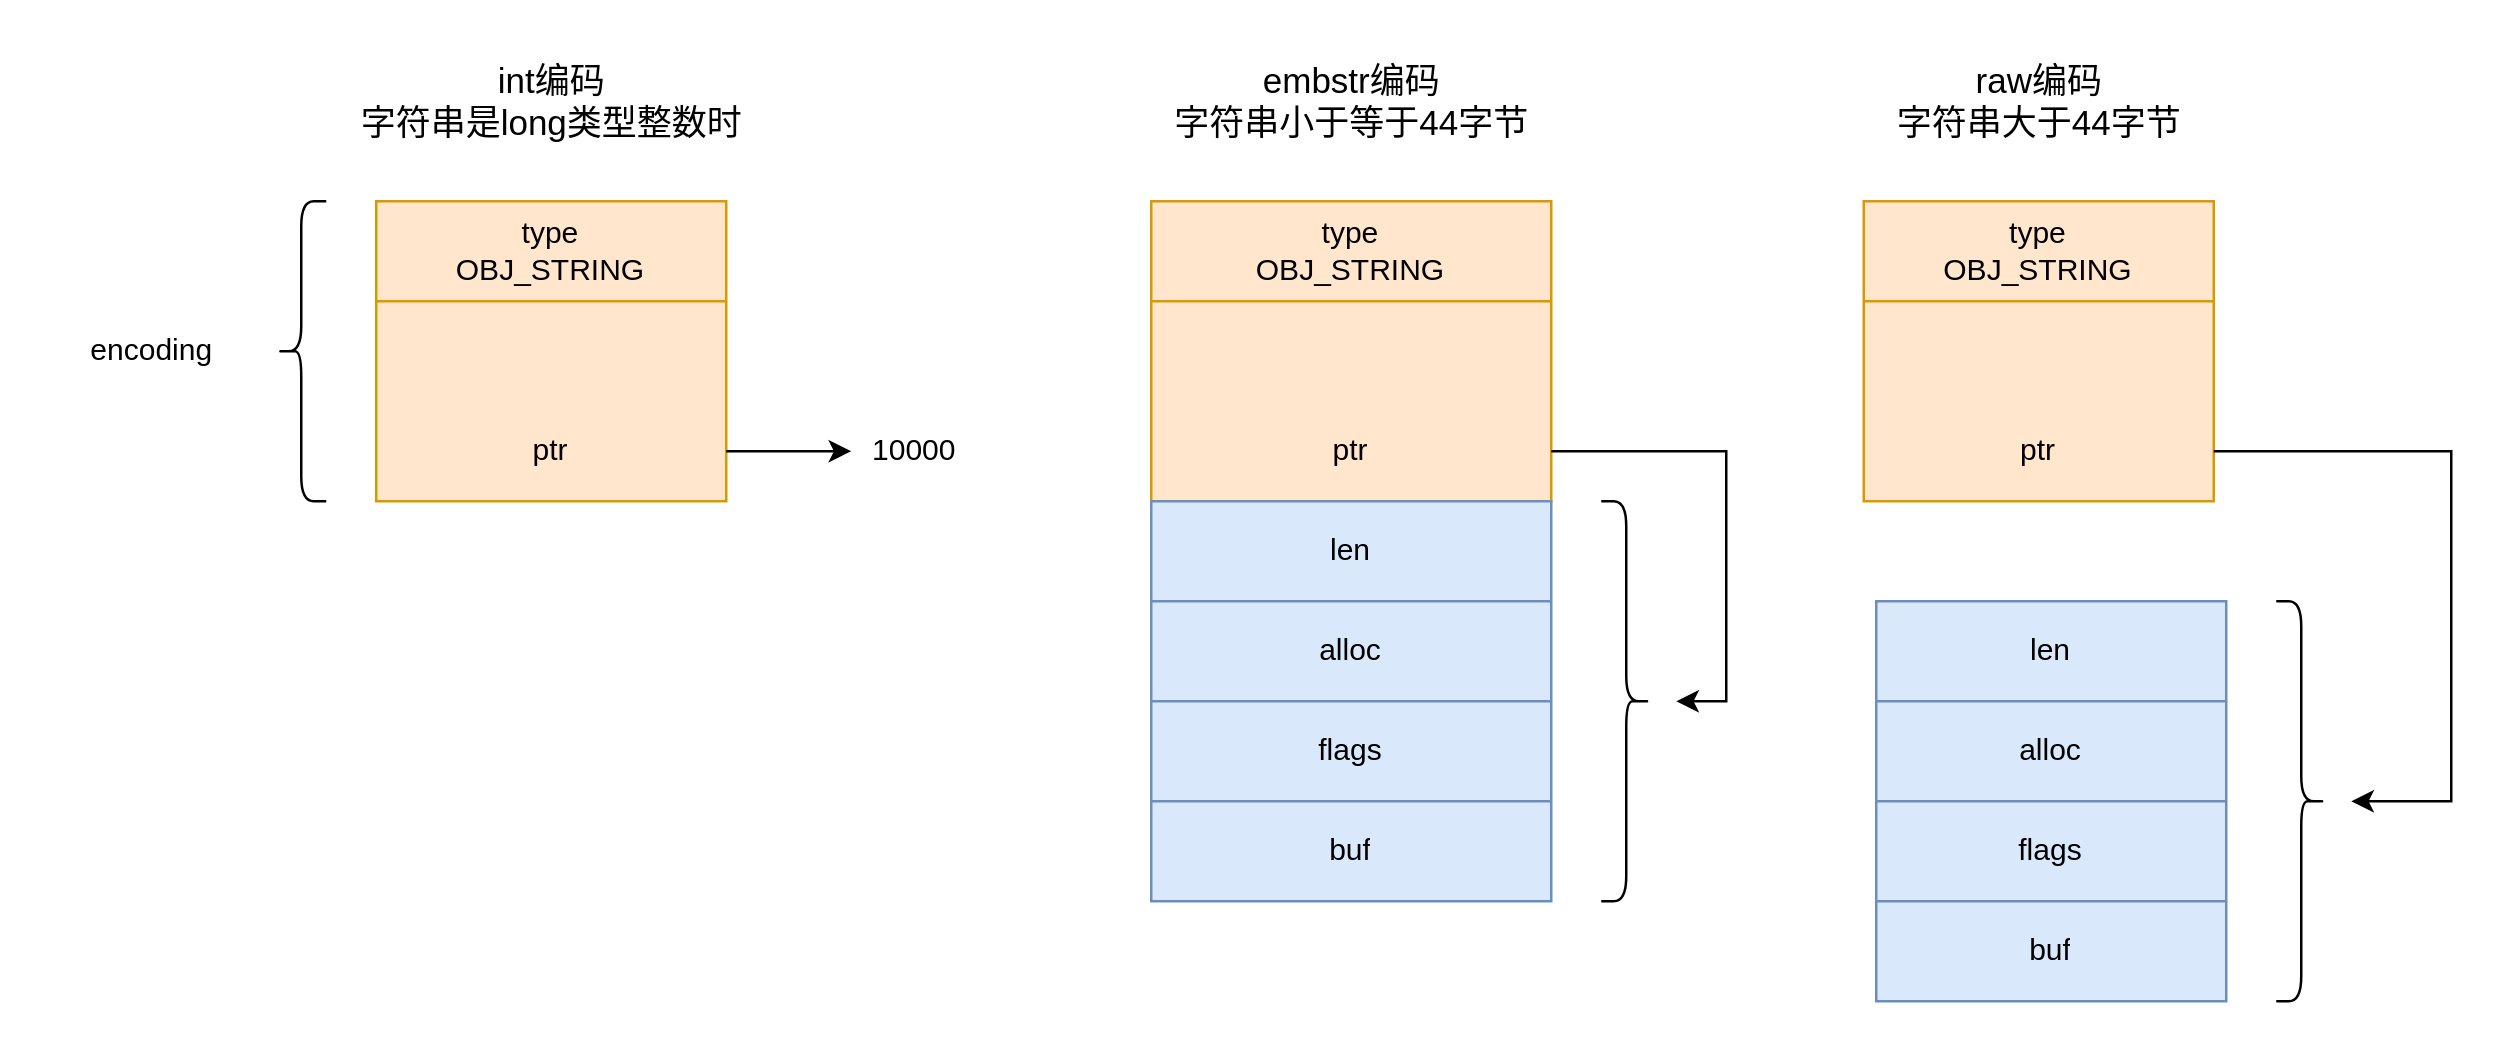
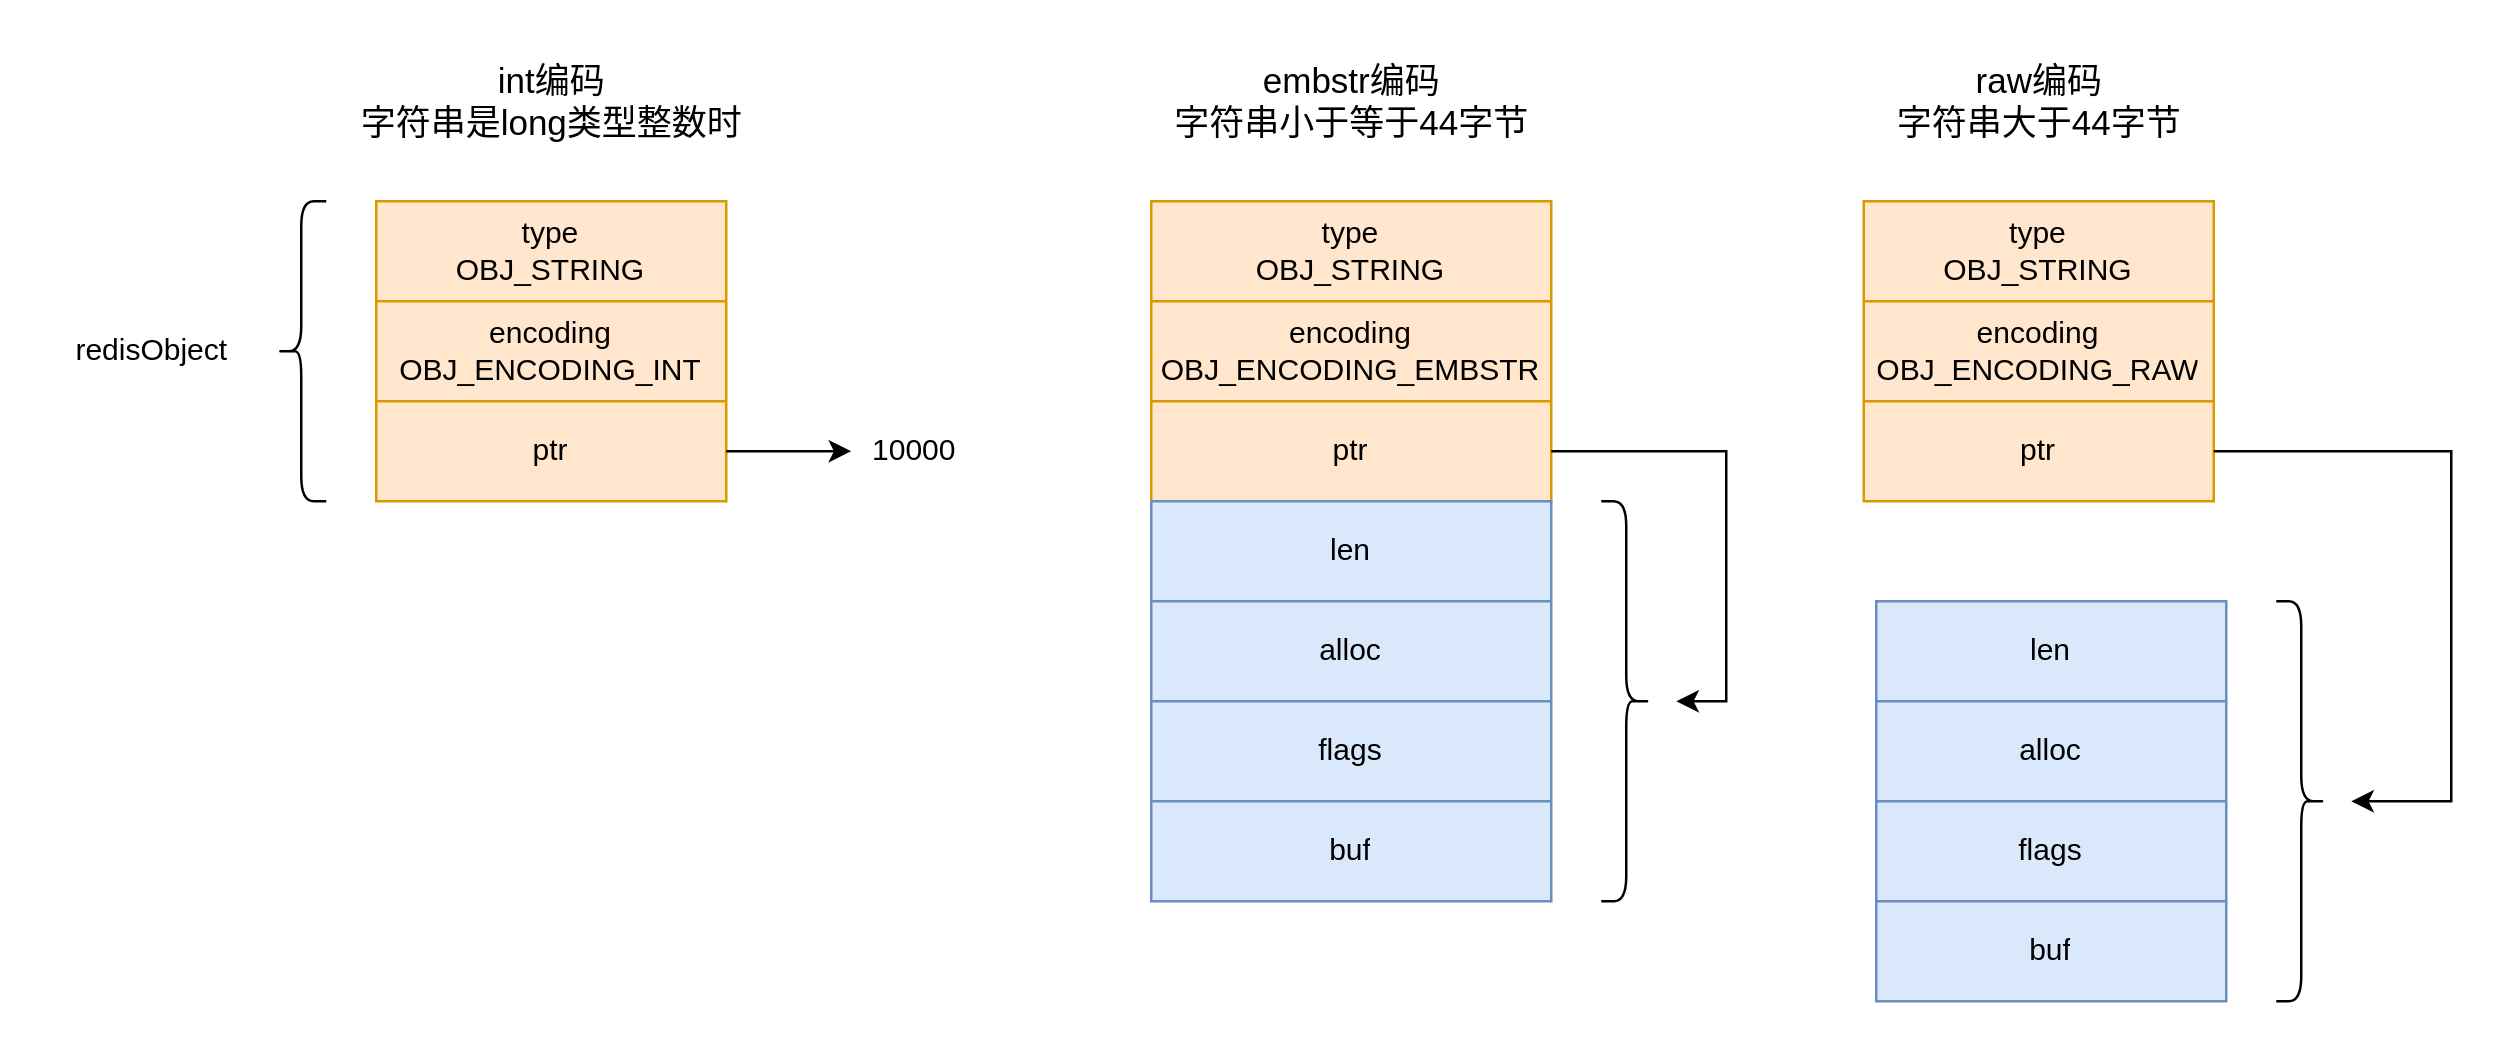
  <mxCell id="0" />
  <mxCell id="1" parent="0" />
  <mxCell id="2" value="" style="shape=table;html=1;whiteSpace=wrap;startSize=0;container=1;collapsible=0;childLayout=tableLayout;fillColor=#ffe6cc;strokeColor=#d79b00;" parent="1" vertex="1"><mxGeometry x="150" y="80" width="140" height="120" as="geometry" /></mxCell>
  <mxCell id="3" value="" style="shape=partialRectangle;html=1;whiteSpace=wrap;collapsible=0;dropTarget=0;pointerEvents=0;fillColor=none;top=0;left=0;bottom=0;right=0;points=[[0,0.5],[1,0.5]];portConstraint=eastwest;" parent="2" vertex="1"><mxGeometry width="140" height="40" as="geometry" /></mxCell>
  <mxCell id="4" value="type&lt;br&gt;OBJ_STRING" style="shape=partialRectangle;html=1;whiteSpace=wrap;connectable=0;fillColor=none;top=0;left=0;bottom=0;right=0;overflow=hidden;pointerEvents=1;" parent="3" vertex="1"><mxGeometry width="140" height="40" as="geometry"><mxRectangle width="140" height="40" as="alternateBounds" /></mxGeometry></mxCell>
  <mxCell id="5" value="" style="shape=partialRectangle;html=1;whiteSpace=wrap;collapsible=0;dropTarget=0;pointerEvents=0;fillColor=none;top=0;left=0;bottom=0;right=0;points=[[0,0.5],[1,0.5]];portConstraint=eastwest;" parent="2" vertex="1"><mxGeometry y="40" width="140" height="40" as="geometry" /></mxCell>
+ <mxCell id="6" value="encoding&lt;br&gt;OBJ_ENCODING_INT" style="shape=partialRectangle;html=1;whiteSpace=wrap;connectable=0;fillColor=none;top=0;left=0;bottom=0;right=0;overflow=hidden;pointerEvents=1;" parent="5" vertex="1"><mxGeometry width="140" height="40" as="geometry"><mxRectangle width="140" height="40" as="alternateBounds" /></mxGeometry></mxCell>
  <mxCell id="7" style="shape=partialRectangle;html=1;whiteSpace=wrap;collapsible=0;dropTarget=0;pointerEvents=0;fillColor=none;top=0;left=0;bottom=0;right=0;points=[[0,0.5],[1,0.5]];portConstraint=eastwest;" parent="2" vertex="1"><mxGeometry y="80" width="140" height="40" as="geometry" /></mxCell>
  <mxCell id="8" value="ptr" style="shape=partialRectangle;html=1;whiteSpace=wrap;connectable=0;fillColor=none;top=0;left=0;bottom=0;right=0;overflow=hidden;pointerEvents=1;" parent="7" vertex="1"><mxGeometry width="140" height="40" as="geometry"><mxRectangle width="140" height="40" as="alternateBounds" /></mxGeometry></mxCell>
  <mxCell id="9" value="" style="shape=table;html=1;whiteSpace=wrap;startSize=0;container=1;collapsible=0;childLayout=tableLayout;fillColor=#ffe6cc;strokeColor=#d79b00;" parent="1" vertex="1"><mxGeometry x="460" y="80" width="160" height="120" as="geometry" /></mxCell>
  <mxCell id="10" value="" style="shape=partialRectangle;html=1;whiteSpace=wrap;collapsible=0;dropTarget=0;pointerEvents=0;fillColor=none;top=0;left=0;bottom=0;right=0;points=[[0,0.5],[1,0.5]];portConstraint=eastwest;" parent="9" vertex="1"><mxGeometry width="160" height="40" as="geometry" /></mxCell>
  <mxCell id="11" value="type&lt;br&gt;OBJ_STRING" style="shape=partialRectangle;html=1;whiteSpace=wrap;connectable=0;fillColor=none;top=0;left=0;bottom=0;right=0;overflow=hidden;pointerEvents=1;" parent="10" vertex="1"><mxGeometry width="160" height="40" as="geometry"><mxRectangle width="160" height="40" as="alternateBounds" /></mxGeometry></mxCell>
  <mxCell id="12" value="" style="shape=partialRectangle;html=1;whiteSpace=wrap;collapsible=0;dropTarget=0;pointerEvents=0;fillColor=none;top=0;left=0;bottom=0;right=0;points=[[0,0.5],[1,0.5]];portConstraint=eastwest;" parent="9" vertex="1"><mxGeometry y="40" width="160" height="40" as="geometry" /></mxCell>
+ <mxCell id="13" value="encoding&lt;br&gt;OBJ_ENCODING_EMBSTR" style="shape=partialRectangle;html=1;whiteSpace=wrap;connectable=0;fillColor=none;top=0;left=0;bottom=0;right=0;overflow=hidden;pointerEvents=1;" parent="12" vertex="1"><mxGeometry width="160" height="40" as="geometry"><mxRectangle width="160" height="40" as="alternateBounds" /></mxGeometry></mxCell>
  <mxCell id="14" style="shape=partialRectangle;html=1;whiteSpace=wrap;collapsible=0;dropTarget=0;pointerEvents=0;fillColor=none;top=0;left=0;bottom=0;right=0;points=[[0,0.5],[1,0.5]];portConstraint=eastwest;" parent="9" vertex="1"><mxGeometry y="80" width="160" height="40" as="geometry" /></mxCell>
  <mxCell id="15" value="ptr" style="shape=partialRectangle;html=1;whiteSpace=wrap;connectable=0;fillColor=none;top=0;left=0;bottom=0;right=0;overflow=hidden;pointerEvents=1;" parent="14" vertex="1"><mxGeometry width="160" height="40" as="geometry"><mxRectangle width="160" height="40" as="alternateBounds" /></mxGeometry></mxCell>
  <mxCell id="16" value="" style="shape=table;html=1;whiteSpace=wrap;startSize=0;container=1;collapsible=0;childLayout=tableLayout;fillColor=#ffe6cc;strokeColor=#d79b00;" parent="1" vertex="1"><mxGeometry x="745" y="80" width="140" height="120" as="geometry" /></mxCell>
  <mxCell id="17" value="" style="shape=partialRectangle;html=1;whiteSpace=wrap;collapsible=0;dropTarget=0;pointerEvents=0;fillColor=none;top=0;left=0;bottom=0;right=0;points=[[0,0.5],[1,0.5]];portConstraint=eastwest;" parent="16" vertex="1"><mxGeometry width="140" height="40" as="geometry" /></mxCell>
  <mxCell id="18" value="type&lt;br&gt;OBJ_STRING" style="shape=partialRectangle;html=1;whiteSpace=wrap;connectable=0;fillColor=none;top=0;left=0;bottom=0;right=0;overflow=hidden;pointerEvents=1;" parent="17" vertex="1"><mxGeometry width="140" height="40" as="geometry"><mxRectangle width="140" height="40" as="alternateBounds" /></mxGeometry></mxCell>
  <mxCell id="19" value="" style="shape=partialRectangle;html=1;whiteSpace=wrap;collapsible=0;dropTarget=0;pointerEvents=0;fillColor=none;top=0;left=0;bottom=0;right=0;points=[[0,0.5],[1,0.5]];portConstraint=eastwest;" parent="16" vertex="1"><mxGeometry y="40" width="140" height="40" as="geometry" /></mxCell>
+ <mxCell id="20" value="encoding&lt;br&gt;OBJ_ENCODING_RAW" style="shape=partialRectangle;html=1;whiteSpace=wrap;connectable=0;fillColor=none;top=0;left=0;bottom=0;right=0;overflow=hidden;pointerEvents=1;" parent="19" vertex="1"><mxGeometry width="140" height="40" as="geometry"><mxRectangle width="140" height="40" as="alternateBounds" /></mxGeometry></mxCell>
  <mxCell id="21" style="shape=partialRectangle;html=1;whiteSpace=wrap;collapsible=0;dropTarget=0;pointerEvents=0;fillColor=none;top=0;left=0;bottom=0;right=0;points=[[0,0.5],[1,0.5]];portConstraint=eastwest;" parent="16" vertex="1"><mxGeometry y="80" width="140" height="40" as="geometry" /></mxCell>
  <mxCell id="22" value="ptr" style="shape=partialRectangle;html=1;whiteSpace=wrap;connectable=0;fillColor=none;top=0;left=0;bottom=0;right=0;overflow=hidden;pointerEvents=1;" parent="21" vertex="1"><mxGeometry width="140" height="40" as="geometry"><mxRectangle width="140" height="40" as="alternateBounds" /></mxGeometry></mxCell>
  <mxCell id="23" value="10000" style="text;html=1;align=center;verticalAlign=middle;resizable=0;points=[];autosize=1;strokeColor=none;fillColor=none;" parent="1" vertex="1"><mxGeometry x="340" y="170" width="50" height="20" as="geometry" /></mxCell>
  <mxCell id="24" value="" style="shape=curlyBracket;whiteSpace=wrap;html=1;rounded=1;flipH=1;" parent="1" vertex="1"><mxGeometry x="640" y="200" width="20" height="160" as="geometry" /></mxCell>
  <mxCell id="25" style="edgeStyle=orthogonalEdgeStyle;rounded=0;orthogonalLoop=1;jettySize=auto;html=1;exitX=1;exitY=0.5;exitDx=0;exitDy=0;" parent="1" source="14" edge="1"><mxGeometry relative="1" as="geometry"><mxPoint x="670" y="280" as="targetPoint" /><Array as="points"><mxPoint x="690" y="180" /><mxPoint x="690" y="280" /></Array></mxGeometry></mxCell>
  <mxCell id="26" value="" style="shape=table;html=1;whiteSpace=wrap;startSize=0;container=1;collapsible=0;childLayout=tableLayout;fillColor=#dae8fc;strokeColor=#6c8ebf;" parent="1" vertex="1"><mxGeometry x="750" y="240" width="140" height="160" as="geometry" /></mxCell>
  <mxCell id="27" value="" style="shape=partialRectangle;html=1;whiteSpace=wrap;collapsible=0;dropTarget=0;pointerEvents=0;fillColor=none;top=0;left=0;bottom=0;right=0;points=[[0,0.5],[1,0.5]];portConstraint=eastwest;" parent="26" vertex="1"><mxGeometry width="140" height="40" as="geometry" /></mxCell>
  <mxCell id="28" value="len" style="shape=partialRectangle;html=1;whiteSpace=wrap;connectable=0;fillColor=none;top=0;left=0;bottom=0;right=0;overflow=hidden;pointerEvents=1;" parent="27" vertex="1"><mxGeometry width="140" height="40" as="geometry"><mxRectangle width="140" height="40" as="alternateBounds" /></mxGeometry></mxCell>
  <mxCell id="29" value="" style="shape=partialRectangle;html=1;whiteSpace=wrap;collapsible=0;dropTarget=0;pointerEvents=0;fillColor=none;top=0;left=0;bottom=0;right=0;points=[[0,0.5],[1,0.5]];portConstraint=eastwest;" parent="26" vertex="1"><mxGeometry y="40" width="140" height="40" as="geometry" /></mxCell>
  <mxCell id="30" value="alloc" style="shape=partialRectangle;html=1;whiteSpace=wrap;connectable=0;fillColor=none;top=0;left=0;bottom=0;right=0;overflow=hidden;pointerEvents=1;" parent="29" vertex="1"><mxGeometry width="140" height="40" as="geometry"><mxRectangle width="140" height="40" as="alternateBounds" /></mxGeometry></mxCell>
  <mxCell id="31" value="" style="shape=partialRectangle;html=1;whiteSpace=wrap;collapsible=0;dropTarget=0;pointerEvents=0;fillColor=none;top=0;left=0;bottom=0;right=0;points=[[0,0.5],[1,0.5]];portConstraint=eastwest;" parent="26" vertex="1"><mxGeometry y="80" width="140" height="40" as="geometry" /></mxCell>
  <mxCell id="32" value="flags" style="shape=partialRectangle;html=1;whiteSpace=wrap;connectable=0;fillColor=none;top=0;left=0;bottom=0;right=0;overflow=hidden;pointerEvents=1;" parent="31" vertex="1"><mxGeometry width="140" height="40" as="geometry"><mxRectangle width="140" height="40" as="alternateBounds" /></mxGeometry></mxCell>
  <mxCell id="33" style="shape=partialRectangle;html=1;whiteSpace=wrap;collapsible=0;dropTarget=0;pointerEvents=0;fillColor=none;top=0;left=0;bottom=0;right=0;points=[[0,0.5],[1,0.5]];portConstraint=eastwest;" parent="26" vertex="1"><mxGeometry y="120" width="140" height="40" as="geometry" /></mxCell>
  <mxCell id="34" value="buf" style="shape=partialRectangle;html=1;whiteSpace=wrap;connectable=0;fillColor=none;top=0;left=0;bottom=0;right=0;overflow=hidden;pointerEvents=1;" parent="33" vertex="1"><mxGeometry width="140" height="40" as="geometry"><mxRectangle width="140" height="40" as="alternateBounds" /></mxGeometry></mxCell>
  <mxCell id="35" value="" style="shape=curlyBracket;whiteSpace=wrap;html=1;rounded=1;flipH=1;" parent="1" vertex="1"><mxGeometry x="910" y="240" width="20" height="160" as="geometry" /></mxCell>
  <mxCell id="36" style="edgeStyle=orthogonalEdgeStyle;rounded=0;orthogonalLoop=1;jettySize=auto;html=1;exitX=1;exitY=0.5;exitDx=0;exitDy=0;" parent="1" source="21" edge="1"><mxGeometry relative="1" as="geometry"><mxPoint x="940" y="320" as="targetPoint" /><Array as="points"><mxPoint x="980" y="180" /><mxPoint x="980" y="320" /></Array></mxGeometry></mxCell>
  <mxCell id="37" value="" style="shape=table;html=1;whiteSpace=wrap;startSize=0;container=1;collapsible=0;childLayout=tableLayout;fillColor=#dae8fc;strokeColor=#6c8ebf;" parent="1" vertex="1"><mxGeometry x="460" y="200" width="160" height="160" as="geometry" /></mxCell>
  <mxCell id="38" value="" style="shape=partialRectangle;html=1;whiteSpace=wrap;collapsible=0;dropTarget=0;pointerEvents=0;fillColor=none;top=0;left=0;bottom=0;right=0;points=[[0,0.5],[1,0.5]];portConstraint=eastwest;" parent="37" vertex="1"><mxGeometry width="160" height="40" as="geometry" /></mxCell>
  <mxCell id="39" value="len" style="shape=partialRectangle;html=1;whiteSpace=wrap;connectable=0;fillColor=none;top=0;left=0;bottom=0;right=0;overflow=hidden;pointerEvents=1;" parent="38" vertex="1"><mxGeometry width="160" height="40" as="geometry"><mxRectangle width="160" height="40" as="alternateBounds" /></mxGeometry></mxCell>
  <mxCell id="40" value="" style="shape=partialRectangle;html=1;whiteSpace=wrap;collapsible=0;dropTarget=0;pointerEvents=0;fillColor=none;top=0;left=0;bottom=0;right=0;points=[[0,0.5],[1,0.5]];portConstraint=eastwest;" parent="37" vertex="1"><mxGeometry y="40" width="160" height="40" as="geometry" /></mxCell>
  <mxCell id="41" value="alloc" style="shape=partialRectangle;html=1;whiteSpace=wrap;connectable=0;fillColor=none;top=0;left=0;bottom=0;right=0;overflow=hidden;pointerEvents=1;" parent="40" vertex="1"><mxGeometry width="160" height="40" as="geometry"><mxRectangle width="160" height="40" as="alternateBounds" /></mxGeometry></mxCell>
  <mxCell id="42" value="" style="shape=partialRectangle;html=1;whiteSpace=wrap;collapsible=0;dropTarget=0;pointerEvents=0;fillColor=none;top=0;left=0;bottom=0;right=0;points=[[0,0.5],[1,0.5]];portConstraint=eastwest;" parent="37" vertex="1"><mxGeometry y="80" width="160" height="40" as="geometry" /></mxCell>
  <mxCell id="43" value="flags" style="shape=partialRectangle;html=1;whiteSpace=wrap;connectable=0;fillColor=none;top=0;left=0;bottom=0;right=0;overflow=hidden;pointerEvents=1;" parent="42" vertex="1"><mxGeometry width="160" height="40" as="geometry"><mxRectangle width="160" height="40" as="alternateBounds" /></mxGeometry></mxCell>
  <mxCell id="44" style="shape=partialRectangle;html=1;whiteSpace=wrap;collapsible=0;dropTarget=0;pointerEvents=0;fillColor=none;top=0;left=0;bottom=0;right=0;points=[[0,0.5],[1,0.5]];portConstraint=eastwest;" parent="37" vertex="1"><mxGeometry y="120" width="160" height="40" as="geometry" /></mxCell>
  <mxCell id="45" value="buf" style="shape=partialRectangle;html=1;whiteSpace=wrap;connectable=0;fillColor=none;top=0;left=0;bottom=0;right=0;overflow=hidden;pointerEvents=1;" parent="44" vertex="1"><mxGeometry width="160" height="40" as="geometry"><mxRectangle width="160" height="40" as="alternateBounds" /></mxGeometry></mxCell>
  <mxCell id="46" value="&lt;font style=&quot;font-size: 14px&quot;&gt;int编码&lt;br&gt;字符串是long类型整数时&lt;/font&gt;" style="text;html=1;align=center;verticalAlign=middle;resizable=0;points=[];autosize=1;strokeColor=none;fillColor=none;" parent="1" vertex="1"><mxGeometry x="135" y="20" width="170" height="40" as="geometry" /></mxCell>
  <mxCell id="47" value="&lt;font style=&quot;font-size: 14px&quot;&gt;embstr编码&lt;br&gt;字符串小于等于44字节&lt;/font&gt;" style="text;html=1;align=center;verticalAlign=middle;resizable=0;points=[];autosize=1;strokeColor=none;fillColor=none;" parent="1" vertex="1"><mxGeometry x="460" y="20" width="160" height="40" as="geometry" /></mxCell>
  <mxCell id="48" value="&lt;font style=&quot;font-size: 14px&quot;&gt;raw编码&lt;br&gt;字符串大于44字节&lt;/font&gt;" style="text;html=1;align=center;verticalAlign=middle;resizable=0;points=[];autosize=1;strokeColor=none;fillColor=none;" parent="1" vertex="1"><mxGeometry x="750" y="20" width="130" height="40" as="geometry" /></mxCell>
  <mxCell id="49" style="edgeStyle=orthogonalEdgeStyle;rounded=0;orthogonalLoop=1;jettySize=auto;html=1;exitX=1;exitY=0.5;exitDx=0;exitDy=0;" parent="1" source="7" target="23" edge="1"><mxGeometry relative="1" as="geometry" /></mxCell>
- <mxCell id="50" value="&lt;span&gt;encoding&lt;/span&gt;" style="text;html=1;align=center;verticalAlign=middle;resizable=0;points=[];autosize=1;strokeColor=none;fillColor=none;" parent="1" vertex="1"><mxGeometry x="20" y="130" width="80" height="20" as="geometry" /></mxCell>
+ <mxCell id="50" value="&lt;span&gt;redisObject&lt;/span&gt;" style="text;html=1;align=center;verticalAlign=middle;resizable=0;points=[];autosize=1;strokeColor=none;fillColor=none;" parent="1" vertex="1"><mxGeometry x="20" y="130" width="80" height="20" as="geometry" /></mxCell>
  <mxCell id="51" value="" style="shape=curlyBracket;whiteSpace=wrap;html=1;rounded=1;" parent="1" vertex="1"><mxGeometry x="110" y="80" width="20" height="120" as="geometry" /></mxCell>
